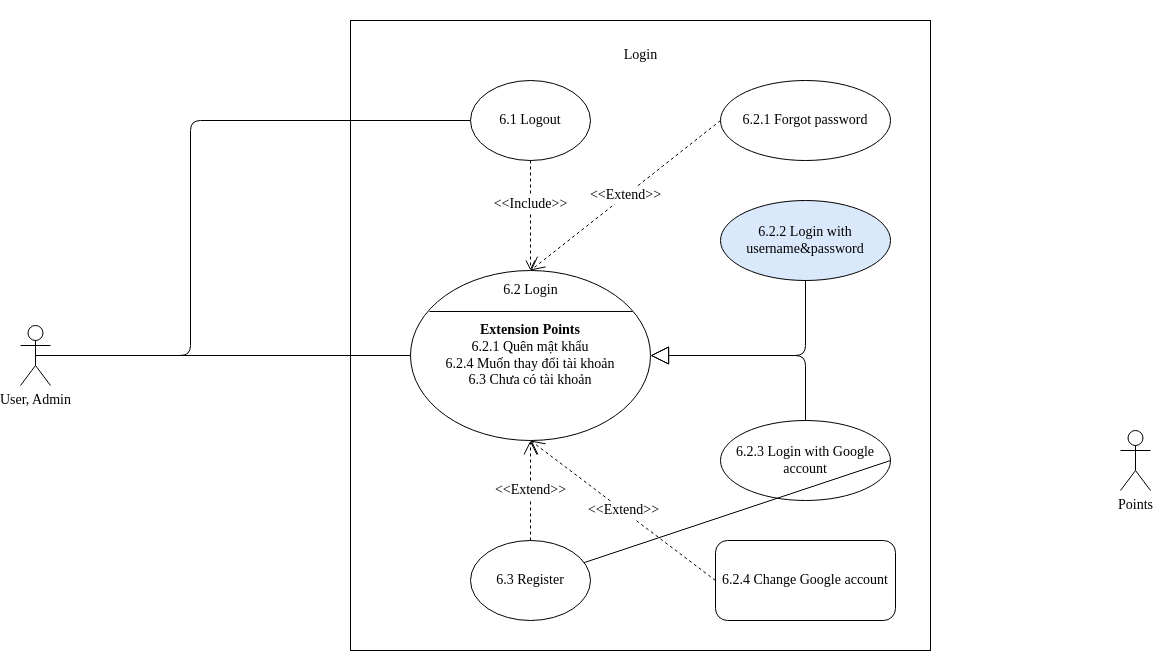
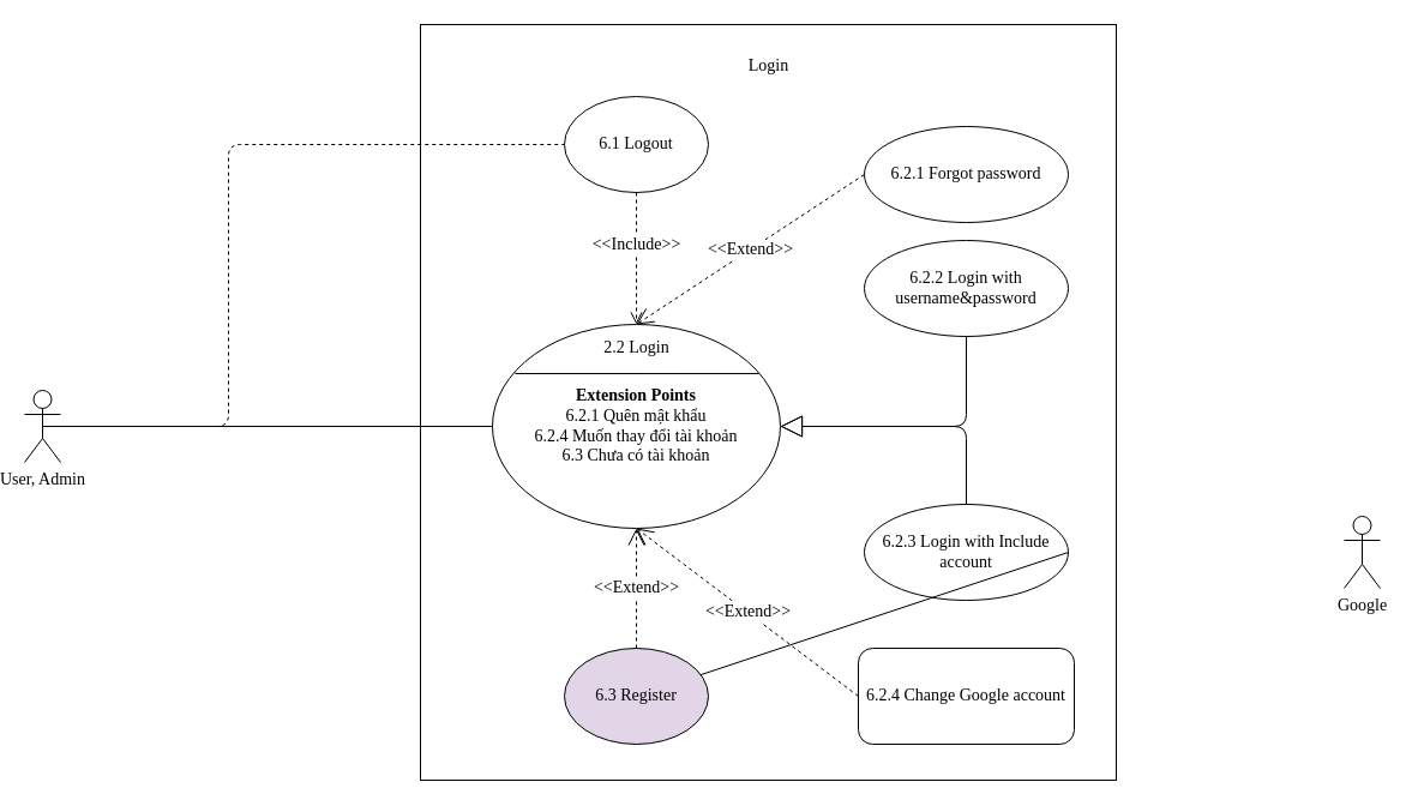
  <mxCell id="0" />
  <mxCell id="1" parent="0" />
  <mxCell id="2" value="" style="rounded=0;whiteSpace=wrap;html=1;fontFamily=Verdana;fontSize=14;" parent="1" vertex="1"><mxGeometry x="350" y="20" width="580" height="630" as="geometry" /></mxCell>
  <mxCell id="3" value="&lt;div&gt;User, Admin&lt;/div&gt;" style="shape=umlActor;verticalLabelPosition=bottom;verticalAlign=top;html=1;fontFamily=Verdana;fontSize=14;" parent="1" vertex="1"><mxGeometry x="20" y="325" width="30" height="60" as="geometry" /></mxCell>
  <mxCell id="4" value="6.1 Logout" style="ellipse;whiteSpace=wrap;html=1;fontFamily=Verdana;fontSize=14;" parent="1" vertex="1"><mxGeometry x="470" y="80" width="120" height="80" as="geometry" /></mxCell>
  <mxCell id="5" value="Login" style="text;html=1;align=center;verticalAlign=middle;resizable=0;points=[];autosize=1;fontFamily=Verdana;fontSize=14;" parent="1" vertex="1"><mxGeometry x="615" y="45" width="50" height="20" as="geometry" /></mxCell>
- <mxCell id="6" value="" style="endArrow=none;html=1;fontFamily=Verdana;fontSize=14;entryX=0;entryY=0.5;entryDx=0;entryDy=0;exitX=0.5;exitY=0.5;exitDx=0;exitDy=0;exitPerimeter=0;" parent="1" source="3" target="4" edge="1"><mxGeometry width="50" height="50" relative="1" as="geometry"><mxPoint x="350" y="320" as="sourcePoint" /><mxPoint x="400" y="270" as="targetPoint" /><Array as="points"><mxPoint x="190" y="355" /><mxPoint x="190" y="120" /></Array></mxGeometry></mxCell>
+ <mxCell id="6" value="" style="endArrow=none;html=1;fontFamily=Verdana;fontSize=14;entryX=0;entryY=0.5;entryDx=0;entryDy=0;exitX=0.5;exitY=0.5;exitDx=0;exitDy=0;exitPerimeter=0;dashed=1;" parent="1" source="3" target="4" edge="1"><mxGeometry width="50" height="50" relative="1" as="geometry"><mxPoint x="350" y="320" as="sourcePoint" /><mxPoint x="400" y="270" as="targetPoint" /><Array as="points"><mxPoint x="190" y="355" /><mxPoint x="190" y="120" /></Array></mxGeometry></mxCell>
  <mxCell id="7" value="&lt;div&gt;&lt;b&gt;Extension Points&lt;/b&gt;&lt;/div&gt;&lt;div&gt;6.2.1 Quên mật khẩu&lt;/div&gt;&lt;div&gt;6.2.4 Muốn thay đổi tài khoản&lt;/div&gt;&lt;div&gt;6.3 Chưa có tài khoản&lt;br&gt;&lt;/div&gt;" style="ellipse;whiteSpace=wrap;html=1;fontFamily=Verdana;fontSize=14;" parent="1" vertex="1"><mxGeometry x="410" y="270" width="240" height="170" as="geometry" /></mxCell>
- <mxCell id="8" value="6.2 Login" style="text;html=1;align=center;verticalAlign=middle;resizable=0;points=[];autosize=1;fontSize=14;fontFamily=Verdana;" parent="1" vertex="1"><mxGeometry x="490" y="280" width="80" height="20" as="geometry" /></mxCell>
+ <mxCell id="8" value="2.2 Login" style="text;html=1;align=center;verticalAlign=middle;resizable=0;points=[];autosize=1;fontSize=14;fontFamily=Verdana;" parent="1" vertex="1"><mxGeometry x="490" y="280" width="80" height="20" as="geometry" /></mxCell>
  <mxCell id="9" value="" style="endArrow=none;html=1;fontFamily=Verdana;fontSize=14;entryX=0.925;entryY=0.241;entryDx=0;entryDy=0;entryPerimeter=0;" parent="1" target="7" edge="1"><mxGeometry width="50" height="50" relative="1" as="geometry"><mxPoint x="429" y="311" as="sourcePoint" /><mxPoint x="400" y="270" as="targetPoint" /></mxGeometry></mxCell>
  <mxCell id="10" value="" style="endArrow=none;html=1;fontFamily=Verdana;fontSize=14;entryX=0;entryY=0.5;entryDx=0;entryDy=0;exitX=0.5;exitY=0.5;exitDx=0;exitDy=0;exitPerimeter=0;" parent="1" source="3" target="7" edge="1"><mxGeometry width="50" height="50" relative="1" as="geometry"><mxPoint x="350" y="320" as="sourcePoint" /><mxPoint x="400" y="270" as="targetPoint" /><Array as="points" /></mxGeometry></mxCell>
- <mxCell id="11" value="6.3 Register" style="ellipse;whiteSpace=wrap;html=1;fontFamily=Verdana;fontSize=14;" parent="1" vertex="1"><mxGeometry x="470" y="540" width="120" height="80" as="geometry" /></mxCell>
- <mxCell id="12" value="6.2.1 Forgot password" style="ellipse;whiteSpace=wrap;html=1;fontFamily=Verdana;fontSize=14;" parent="1" vertex="1"><mxGeometry x="720" y="80" width="170" height="80" as="geometry" /></mxCell>
- <mxCell id="13" value="6.2.2 Login with username&amp;amp;password" style="ellipse;whiteSpace=wrap;html=1;fontFamily=Verdana;fontSize=14;fillColor=#dae8fc;" parent="1" vertex="1"><mxGeometry x="720" y="200" width="170" height="80" as="geometry" /></mxCell>
- <mxCell id="14" value="6.2.3 Login with Google account" style="ellipse;whiteSpace=wrap;html=1;fontFamily=Verdana;fontSize=14;" parent="1" vertex="1"><mxGeometry x="720" y="420" width="170" height="80" as="geometry" /></mxCell>
+ <mxCell id="11" value="6.3 Register" style="ellipse;whiteSpace=wrap;html=1;fontFamily=Verdana;fontSize=14;fillColor=#e1d5e7;" parent="1" vertex="1"><mxGeometry x="470" y="540" width="120" height="80" as="geometry" /></mxCell>
+ <mxCell id="12" value="6.2.1 Forgot password" style="ellipse;whiteSpace=wrap;html=1;fontFamily=Verdana;fontSize=14;" parent="1" vertex="1"><mxGeometry x="720" y="105" width="170" height="80" as="geometry" /></mxCell>
+ <mxCell id="13" value="6.2.2 Login with username&amp;amp;password" style="ellipse;whiteSpace=wrap;html=1;fontFamily=Verdana;fontSize=14;" parent="1" vertex="1"><mxGeometry x="720" y="200" width="170" height="80" as="geometry" /></mxCell>
+ <mxCell id="14" value="6.2.3 Login with Include account" style="ellipse;whiteSpace=wrap;html=1;fontFamily=Verdana;fontSize=14;" parent="1" vertex="1"><mxGeometry x="720" y="420" width="170" height="80" as="geometry" /></mxCell>
  <mxCell id="15" value="6.2.4 Change Google account" style="whiteSpace=wrap;html=1;fontFamily=Verdana;fontSize=14;rounded=1;" parent="1" vertex="1"><mxGeometry x="715" y="540" width="180" height="80" as="geometry" /></mxCell>
  <mxCell id="16" value="&amp;lt;&amp;lt;Include&amp;gt;&amp;gt;" style="html=1;verticalAlign=bottom;endArrow=open;dashed=1;endSize=8;fontFamily=Verdana;fontSize=14;exitX=0.5;exitY=1;exitDx=0;exitDy=0;entryX=0.5;entryY=0;entryDx=0;entryDy=0;" parent="1" source="4" target="7" edge="1"><mxGeometry relative="1" as="geometry"><mxPoint x="640" y="310" as="sourcePoint" /><mxPoint x="560" y="310" as="targetPoint" /></mxGeometry></mxCell>
  <mxCell id="17" value="&amp;lt;&amp;lt;Extend&amp;gt;&amp;gt;" style="endArrow=open;endSize=12;dashed=1;html=1;fontFamily=Verdana;fontSize=14;exitX=0.5;exitY=0;exitDx=0;exitDy=0;entryX=0.5;entryY=1;entryDx=0;entryDy=0;" parent="1" source="11" target="7" edge="1"><mxGeometry width="160" relative="1" as="geometry"><mxPoint x="520" y="310" as="sourcePoint" /><mxPoint x="680" y="310" as="targetPoint" /></mxGeometry></mxCell>
  <mxCell id="18" value="&amp;lt;&amp;lt;Extend&amp;gt;&amp;gt;" style="endArrow=open;endSize=12;dashed=1;html=1;fontFamily=Verdana;fontSize=14;exitX=0;exitY=0.5;exitDx=0;exitDy=0;" parent="1" source="12" edge="1"><mxGeometry width="160" relative="1" as="geometry"><mxPoint x="570" y="310" as="sourcePoint" /><mxPoint x="530" y="270" as="targetPoint" /></mxGeometry></mxCell>
  <mxCell id="19" value="&amp;lt;&amp;lt;Extend&amp;gt;&amp;gt;" style="endArrow=open;endSize=12;dashed=1;html=1;fontFamily=Verdana;fontSize=14;exitX=0;exitY=0.5;exitDx=0;exitDy=0;" parent="1" source="15" edge="1"><mxGeometry width="160" relative="1" as="geometry"><mxPoint x="930" y="253.444" as="sourcePoint" /><mxPoint x="530" y="440" as="targetPoint" /></mxGeometry></mxCell>
  <mxCell id="20" value="" style="endArrow=block;endSize=16;endFill=0;html=1;fontFamily=Verdana;fontSize=14;exitX=0.5;exitY=1;exitDx=0;exitDy=0;entryX=1;entryY=0.5;entryDx=0;entryDy=0;" parent="1" source="13" target="7" edge="1"><mxGeometry width="160" relative="1" as="geometry"><mxPoint x="570" y="470" as="sourcePoint" /><mxPoint x="730" y="470" as="targetPoint" /><Array as="points"><mxPoint x="805" y="355" /></Array></mxGeometry></mxCell>
  <mxCell id="21" value="" style="endArrow=block;endSize=16;endFill=0;html=1;fontFamily=Verdana;fontSize=14;exitX=0.5;exitY=0;exitDx=0;exitDy=0;entryX=1;entryY=0.5;entryDx=0;entryDy=0;" parent="1" source="14" target="7" edge="1"><mxGeometry width="160" relative="1" as="geometry"><mxPoint x="730" y="250" as="sourcePoint" /><mxPoint x="660" y="365" as="targetPoint" /><Array as="points"><mxPoint x="805" y="355" /></Array></mxGeometry></mxCell>
- <mxCell id="22" value="Points" style="shape=umlActor;verticalLabelPosition=bottom;verticalAlign=top;html=1;fontFamily=Verdana;fontSize=14;" parent="1" vertex="1"><mxGeometry x="1120" y="430" width="30" height="60" as="geometry" /></mxCell>
+ <mxCell id="22" value="Google" style="shape=umlActor;verticalLabelPosition=bottom;verticalAlign=top;html=1;fontFamily=Verdana;fontSize=14;" parent="1" vertex="1"><mxGeometry x="1120" y="430" width="30" height="60" as="geometry" /></mxCell>
  <mxCell id="23" value="" style="endArrow=none;html=1;fontFamily=Verdana;fontSize=14;exitX=1;exitY=0.5;exitDx=0;exitDy=0;" parent="1" source="14" target="11" edge="1"><mxGeometry width="50" height="50" relative="1" as="geometry"><mxPoint x="860" y="330" as="sourcePoint" /><mxPoint x="910" y="280" as="targetPoint" /></mxGeometry></mxCell>
